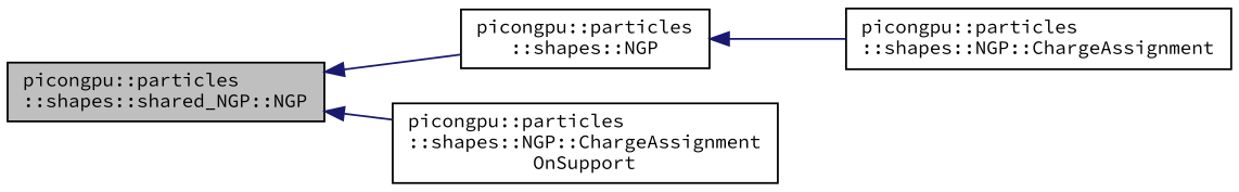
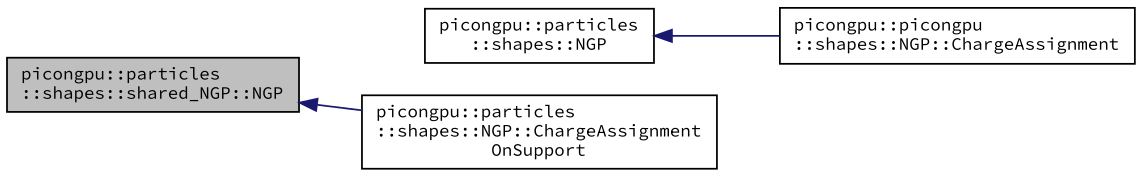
  digraph {
    fontname="Source Code Pro"
    rankdir=LR
    node [color=black fillcolor=white fontname="Source Code Pro" fontsize=10 shape=record style=filled]
    edge [color=midnightblue dir=back fontname="Source Code Pro" fontsize=10 labelfontname=Helvetica labelfontsize=10 style=solid]
    n1 [fillcolor=grey75 fontcolor=black height=0.2 label="picongpu::particles\l::shapes::shared_NGP::NGP" width=0.4]
    n2 [height=0.2 label="picongpu::particles\l::shapes::NGP" width=0.4]
    n3 [height=0.2 label="picongpu::particles\l::shapes::NGP::ChargeAssignment\lOnSupport" width=0.4]
-   n4 [height=0.2 label="picongpu::particles\l::shapes::NGP::ChargeAssignment" width=0.4]
-   n1 -> n2
+   n4 [height=0.2 label="picongpu::picongpu\l::shapes::NGP::ChargeAssignment" width=0.4]
    n1 -> n3
    n2 -> n4
  }
